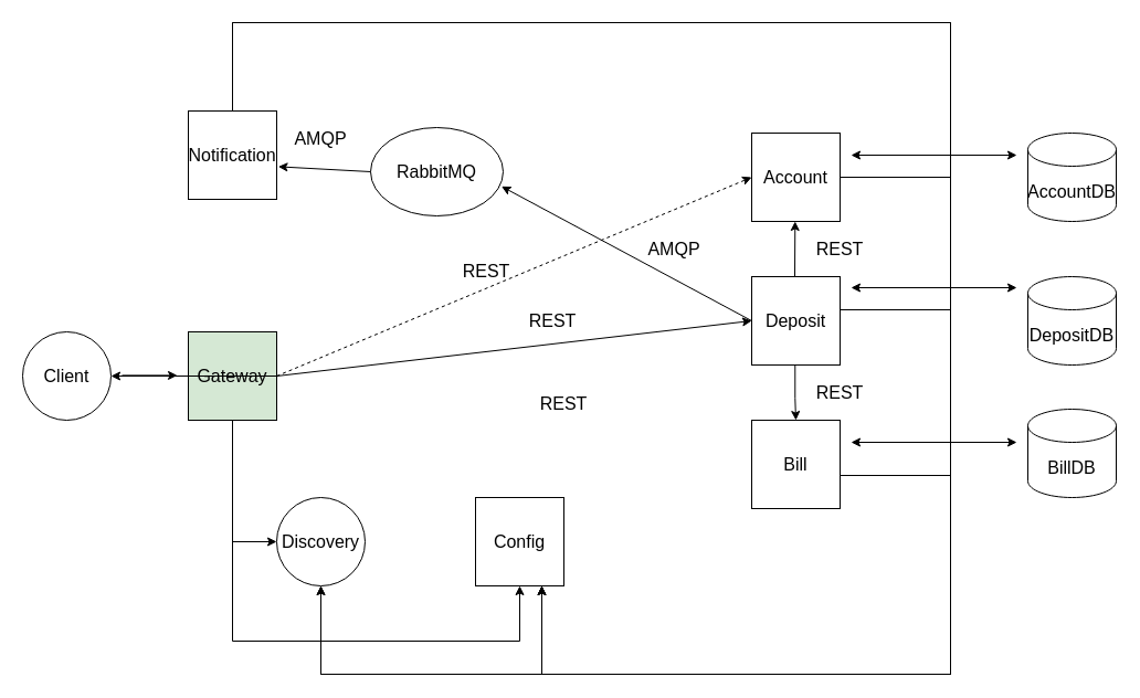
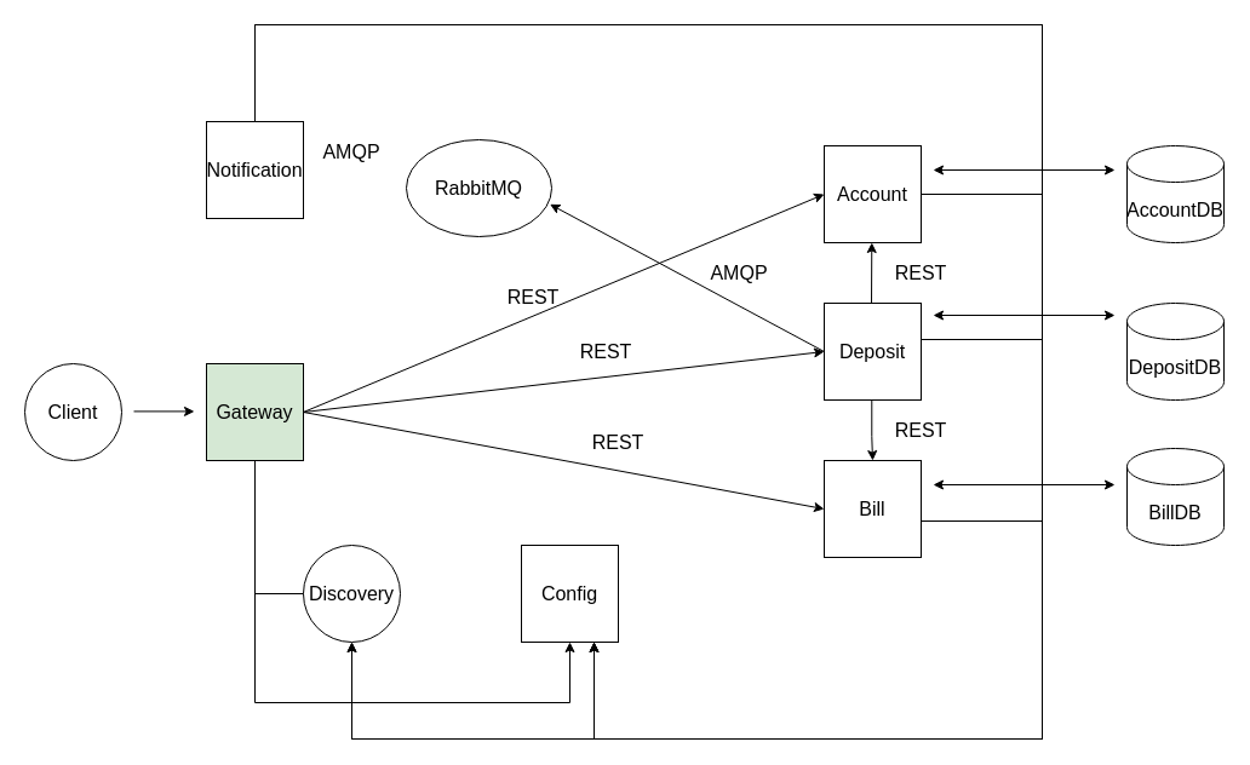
  <mxCell id="0" />
  <mxCell id="1" parent="0" />
  <mxCell id="2" value="&lt;font style=&quot;font-size: 16px&quot;&gt;Client&lt;/font&gt;" style="ellipse;whiteSpace=wrap;html=1;aspect=fixed;" vertex="1" parent="1"><mxGeometry x="20" y="300" width="80" height="80" as="geometry" /></mxCell>
  <mxCell id="3" value="" style="endArrow=classic;html=1;rounded=0;fontSize=16;" edge="1" parent="1"><mxGeometry width="50" height="50" relative="1" as="geometry"><mxPoint x="110" y="339.41" as="sourcePoint" /><mxPoint x="160" y="339.41" as="targetPoint" /><Array as="points" /></mxGeometry></mxCell>
  <mxCell id="4" value="Gateway" style="whiteSpace=wrap;html=1;aspect=fixed;fontSize=16;fillColor=#d5e8d4;" vertex="1" parent="1"><mxGeometry x="170" y="300" width="80" height="80" as="geometry" /></mxCell>
  <mxCell id="5" value="Discovery" style="ellipse;whiteSpace=wrap;html=1;aspect=fixed;fontSize=16;" vertex="1" parent="1"><mxGeometry x="250" y="450" width="80" height="80" as="geometry" /></mxCell>
  <mxCell id="6" value="Config" style="whiteSpace=wrap;html=1;aspect=fixed;fontSize=16;" vertex="1" parent="1"><mxGeometry x="430" y="450" width="80" height="80" as="geometry" /></mxCell>
  <mxCell id="7" value="Bill" style="whiteSpace=wrap;html=1;aspect=fixed;fontSize=16;" vertex="1" parent="1"><mxGeometry x="680" y="380" width="80" height="80" as="geometry" /></mxCell>
  <mxCell id="8" value="Deposit" style="whiteSpace=wrap;html=1;aspect=fixed;fontSize=16;" vertex="1" parent="1"><mxGeometry x="680" y="250" width="80" height="80" as="geometry" /></mxCell>
  <mxCell id="9" value="Account" style="whiteSpace=wrap;html=1;aspect=fixed;fontSize=16;" vertex="1" parent="1"><mxGeometry x="680" y="120" width="80" height="80" as="geometry" /></mxCell>
- <mxCell id="10" value="" style="endArrow=classic;html=1;rounded=0;fontSize=16;edgeStyle=orthogonalEdgeStyle;exitX=0.5;exitY=1;exitDx=0;exitDy=0;entryX=0;entryY=0.5;entryDx=0;entryDy=0;" edge="1" parent="1" source="4" target="5"><mxGeometry width="50" height="50" relative="1" as="geometry"><mxPoint x="60" y="490" as="sourcePoint" /><mxPoint x="200" y="550" as="targetPoint" /><Array as="points"><mxPoint x="210" y="490" /></Array></mxGeometry></mxCell>
+ <mxCell id="10" value="" style="endArrow=none;html=1;rounded=0;fontSize=16;edgeStyle=orthogonalEdgeStyle;exitX=0.5;exitY=1;exitDx=0;exitDy=0;entryX=0;entryY=0.5;entryDx=0;entryDy=0;" edge="1" parent="1" source="4" target="5"><mxGeometry width="50" height="50" relative="1" as="geometry"><mxPoint x="60" y="490" as="sourcePoint" /><mxPoint x="200" y="550" as="targetPoint" /><Array as="points"><mxPoint x="210" y="490" /></Array></mxGeometry></mxCell>
  <mxCell id="11" value="" style="endArrow=classic;html=1;rounded=0;fontSize=16;edgeStyle=orthogonalEdgeStyle;exitX=0.5;exitY=1;exitDx=0;exitDy=0;entryX=0.5;entryY=1;entryDx=0;entryDy=0;" edge="1" parent="1" source="4" target="6"><mxGeometry width="50" height="50" relative="1" as="geometry"><mxPoint x="200" y="600" as="sourcePoint" /><mxPoint x="480" y="580" as="targetPoint" /><Array as="points"><mxPoint x="210" y="580" /><mxPoint x="470" y="580" /></Array></mxGeometry></mxCell>
  <mxCell id="12" value="" style="endArrow=classic;html=1;rounded=0;fontSize=16;edgeStyle=orthogonalEdgeStyle;entryX=0.75;entryY=1;entryDx=0;entryDy=0;" edge="1" parent="1" target="6"><mxGeometry width="50" height="50" relative="1" as="geometry"><mxPoint x="760" y="430" as="sourcePoint" /><mxPoint x="800" y="590" as="targetPoint" /><Array as="points"><mxPoint x="860" y="430" /><mxPoint x="860" y="610" /><mxPoint x="490" y="610" /></Array></mxGeometry></mxCell>
  <mxCell id="13" value="" style="endArrow=classic;html=1;rounded=0;fontSize=16;edgeStyle=orthogonalEdgeStyle;" edge="1" parent="1"><mxGeometry width="50" height="50" relative="1" as="geometry"><mxPoint x="760" y="280" as="sourcePoint" /><mxPoint x="490" y="530" as="targetPoint" /><Array as="points"><mxPoint x="860" y="280" /><mxPoint x="860" y="610" /><mxPoint x="490" y="610" /></Array></mxGeometry></mxCell>
  <mxCell id="14" value="" style="endArrow=classic;html=1;rounded=0;fontSize=16;edgeStyle=orthogonalEdgeStyle;" edge="1" parent="1"><mxGeometry width="50" height="50" relative="1" as="geometry"><mxPoint x="760" y="160" as="sourcePoint" /><mxPoint x="490" y="530" as="targetPoint" /><Array as="points"><mxPoint x="860" y="160" /><mxPoint x="860" y="610" /><mxPoint x="490" y="610" /></Array></mxGeometry></mxCell>
  <mxCell id="15" value="" style="endArrow=classic;html=1;rounded=0;fontSize=16;edgeStyle=orthogonalEdgeStyle;entryX=0.5;entryY=1;entryDx=0;entryDy=0;" edge="1" parent="1" target="5"><mxGeometry width="50" height="50" relative="1" as="geometry"><mxPoint x="760" y="280" as="sourcePoint" /><mxPoint x="490" y="570" as="targetPoint" /><Array as="points"><mxPoint x="860" y="280" /><mxPoint x="860" y="610" /><mxPoint x="290" y="610" /></Array></mxGeometry></mxCell>
  <mxCell id="16" value="" style="endArrow=classic;html=1;rounded=0;fontSize=16;edgeStyle=orthogonalEdgeStyle;entryX=0.5;entryY=1;entryDx=0;entryDy=0;" edge="1" parent="1" target="5"><mxGeometry width="50" height="50" relative="1" as="geometry"><mxPoint x="760" y="160" as="sourcePoint" /><mxPoint x="490" y="260" as="targetPoint" /><Array as="points"><mxPoint x="860" y="160" /><mxPoint x="860" y="610" /><mxPoint x="290" y="610" /></Array></mxGeometry></mxCell>
  <mxCell id="17" value="" style="endArrow=none;html=1;rounded=0;fontSize=16;" edge="1" parent="1"><mxGeometry width="50" height="50" relative="1" as="geometry"><mxPoint x="760" y="430" as="sourcePoint" /><mxPoint x="860" y="430" as="targetPoint" /><Array as="points"><mxPoint x="840" y="430" /></Array></mxGeometry></mxCell>
  <mxCell id="18" value="BillDB" style="shape=cylinder3;whiteSpace=wrap;html=1;boundedLbl=1;backgroundOutline=1;size=15;fontSize=16;" vertex="1" parent="1"><mxGeometry x="930" y="370" width="80" height="80" as="geometry" /></mxCell>
  <mxCell id="19" value="DepositDB" style="shape=cylinder3;whiteSpace=wrap;html=1;boundedLbl=1;backgroundOutline=1;size=15;fontSize=16;" vertex="1" parent="1"><mxGeometry x="930" y="250" width="80" height="80" as="geometry" /></mxCell>
  <mxCell id="20" value="AccountDB" style="shape=cylinder3;whiteSpace=wrap;html=1;boundedLbl=1;backgroundOutline=1;size=15;fontSize=16;" vertex="1" parent="1"><mxGeometry x="930" y="120" width="80" height="80" as="geometry" /></mxCell>
  <mxCell id="21" value="" style="endArrow=classic;startArrow=classic;html=1;rounded=0;fontSize=16;" edge="1" parent="1"><mxGeometry width="50" height="50" relative="1" as="geometry"><mxPoint x="770" y="140" as="sourcePoint" /><mxPoint x="920" y="140" as="targetPoint" /></mxGeometry></mxCell>
  <mxCell id="22" value="" style="endArrow=classic;startArrow=classic;html=1;rounded=0;fontSize=16;" edge="1" parent="1"><mxGeometry width="50" height="50" relative="1" as="geometry"><mxPoint x="770" y="260" as="sourcePoint" /><mxPoint x="920" y="260" as="targetPoint" /></mxGeometry></mxCell>
  <mxCell id="23" value="" style="endArrow=classic;startArrow=classic;html=1;rounded=0;fontSize=16;" edge="1" parent="1"><mxGeometry width="50" height="50" relative="1" as="geometry"><mxPoint x="770" y="400" as="sourcePoint" /><mxPoint x="920" y="400" as="targetPoint" /></mxGeometry></mxCell>
  <mxCell id="24" value="" style="endArrow=classic;html=1;rounded=0;fontSize=16;" edge="1" parent="1"><mxGeometry width="50" height="50" relative="1" as="geometry"><mxPoint x="719.29" y="330" as="sourcePoint" /><mxPoint x="720" y="380" as="targetPoint" /><Array as="points"><mxPoint x="719.29" y="360" /></Array></mxGeometry></mxCell>
  <mxCell id="25" value="REST" style="text;html=1;strokeColor=none;fillColor=none;align=center;verticalAlign=middle;whiteSpace=wrap;rounded=0;fontSize=16;" vertex="1" parent="1"><mxGeometry x="730" y="340" width="60" height="30" as="geometry" /></mxCell>
  <mxCell id="26" value="" style="endArrow=classic;html=1;rounded=0;fontSize=16;" edge="1" parent="1"><mxGeometry width="50" height="50" relative="1" as="geometry"><mxPoint x="719" y="250" as="sourcePoint" /><mxPoint x="719.29" y="200" as="targetPoint" /></mxGeometry></mxCell>
  <mxCell id="27" value="REST" style="text;html=1;strokeColor=none;fillColor=none;align=center;verticalAlign=middle;whiteSpace=wrap;rounded=0;fontSize=16;" vertex="1" parent="1"><mxGeometry x="730" y="210" width="60" height="30" as="geometry" /></mxCell>
- <mxCell id="28" value="" style="endArrow=classic;html=1;rounded=0;fontSize=16;exitX=1;exitY=0.5;exitDx=0;exitDy=0;entryX=0;entryY=0.5;entryDx=0;entryDy=0;dashed=1;" edge="1" parent="1" source="4" target="9"><mxGeometry width="50" height="50" relative="1" as="geometry"><mxPoint x="430" y="380" as="sourcePoint" /><mxPoint x="480" y="330" as="targetPoint" /></mxGeometry></mxCell>
+ <mxCell id="28" value="" style="endArrow=classic;html=1;rounded=0;fontSize=16;exitX=1;exitY=0.5;exitDx=0;exitDy=0;entryX=0;entryY=0.5;entryDx=0;entryDy=0;" edge="1" parent="1" source="4" target="9"><mxGeometry width="50" height="50" relative="1" as="geometry"><mxPoint x="430" y="380" as="sourcePoint" /><mxPoint x="480" y="330" as="targetPoint" /></mxGeometry></mxCell>
  <mxCell id="29" value="" style="endArrow=classic;html=1;rounded=0;fontSize=16;entryX=0;entryY=0.5;entryDx=0;entryDy=0;" edge="1" parent="1" target="8"><mxGeometry width="50" height="50" relative="1" as="geometry"><mxPoint x="250" y="340" as="sourcePoint" /><mxPoint x="690" y="170" as="targetPoint" /></mxGeometry></mxCell>
- <mxCell id="30" value="" style="endArrow=classic;html=1;rounded=0;fontSize=16;exitX=1;exitY=0.5;exitDx=0;exitDy=0;" edge="1" parent="1" source="4" target="2"><mxGeometry width="50" height="50" relative="1" as="geometry"><mxPoint x="270" y="360" as="sourcePoint" /><mxPoint x="700" y="180" as="targetPoint" /></mxGeometry></mxCell>
+ <mxCell id="30" value="" style="endArrow=classic;html=1;rounded=0;fontSize=16;exitX=1;exitY=0.5;exitDx=0;exitDy=0;entryX=0;entryY=0.5;entryDx=0;entryDy=0;" edge="1" parent="1" source="4" target="7"><mxGeometry width="50" height="50" relative="1" as="geometry"><mxPoint x="270" y="360" as="sourcePoint" /><mxPoint x="700" y="180" as="targetPoint" /></mxGeometry></mxCell>
  <mxCell id="31" value="REST" style="text;html=1;strokeColor=none;fillColor=none;align=center;verticalAlign=middle;whiteSpace=wrap;rounded=0;fontSize=16;" vertex="1" parent="1"><mxGeometry x="410" y="230" width="60" height="30" as="geometry" /></mxCell>
  <mxCell id="32" value="REST" style="text;html=1;strokeColor=none;fillColor=none;align=center;verticalAlign=middle;whiteSpace=wrap;rounded=0;fontSize=16;" vertex="1" parent="1"><mxGeometry x="470" y="275" width="60" height="30" as="geometry" /></mxCell>
  <mxCell id="33" value="REST" style="text;html=1;strokeColor=none;fillColor=none;align=center;verticalAlign=middle;whiteSpace=wrap;rounded=0;fontSize=16;" vertex="1" parent="1"><mxGeometry x="480" y="350" width="60" height="30" as="geometry" /></mxCell>
  <mxCell id="34" value="RabbitMQ" style="ellipse;whiteSpace=wrap;html=1;fontSize=16;" vertex="1" parent="1"><mxGeometry x="335" y="115" width="120" height="80" as="geometry" /></mxCell>
  <mxCell id="35" value="" style="endArrow=classic;html=1;rounded=0;fontSize=16;exitX=0;exitY=0.5;exitDx=0;exitDy=0;entryX=0.988;entryY=0.666;entryDx=0;entryDy=0;entryPerimeter=0;" edge="1" parent="1" source="8" target="34"><mxGeometry width="50" height="50" relative="1" as="geometry"><mxPoint x="430" y="380" as="sourcePoint" /><mxPoint x="480" y="330" as="targetPoint" /></mxGeometry></mxCell>
  <mxCell id="36" value="AMQP" style="text;html=1;strokeColor=none;fillColor=none;align=center;verticalAlign=middle;whiteSpace=wrap;rounded=0;fontSize=16;" vertex="1" parent="1"><mxGeometry x="580" y="210" width="60" height="30" as="geometry" /></mxCell>
  <mxCell id="37" value="Notification" style="whiteSpace=wrap;html=1;aspect=fixed;fontSize=16;" vertex="1" parent="1"><mxGeometry x="170" y="100" width="80" height="80" as="geometry" /></mxCell>
- <mxCell id="38" value="" style="endArrow=classic;html=1;rounded=0;fontSize=16;exitX=0;exitY=0.5;exitDx=0;exitDy=0;entryX=1.018;entryY=0.63;entryDx=0;entryDy=0;entryPerimeter=0;" edge="1" parent="1" source="34" target="37"><mxGeometry width="50" height="50" relative="1" as="geometry"><mxPoint x="290" y="260" as="sourcePoint" /><mxPoint x="340" y="210" as="targetPoint" /></mxGeometry></mxCell>
  <mxCell id="39" value="AMQP" style="text;html=1;strokeColor=none;fillColor=none;align=center;verticalAlign=middle;whiteSpace=wrap;rounded=0;fontSize=16;" vertex="1" parent="1"><mxGeometry x="260" y="110" width="60" height="30" as="geometry" /></mxCell>
  <mxCell id="40" value="" style="endArrow=none;html=1;rounded=0;fontSize=16;edgeStyle=elbowEdgeStyle;elbow=vertical;exitX=0.5;exitY=0;exitDx=0;exitDy=0;" edge="1" parent="1" source="37"><mxGeometry width="50" height="50" relative="1" as="geometry"><mxPoint x="220" y="70" as="sourcePoint" /><mxPoint x="860" y="170" as="targetPoint" /><Array as="points"><mxPoint x="550" y="20" /></Array></mxGeometry></mxCell>
  <mxCell id="41" value="" style="endArrow=none;html=1;rounded=0;fontSize=16;edgeStyle=elbowEdgeStyle;elbow=vertical;exitX=0.5;exitY=0;exitDx=0;exitDy=0;" edge="1" parent="1"><mxGeometry width="50" height="50" relative="1" as="geometry"><mxPoint x="210" y="100" as="sourcePoint" /><mxPoint x="860" y="170" as="targetPoint" /><Array as="points"><mxPoint x="550" y="20" /></Array></mxGeometry></mxCell>
